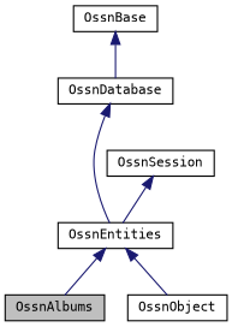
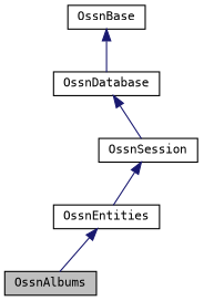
  digraph {
    fontname="DejaVu Sans Mono"
    node [color=black fillcolor=white fontname="DejaVu Sans Mono" fontsize=10 shape=record style=filled]
    edge [color=midnightblue dir=back fontname="DejaVu Sans Mono" fontsize=10 labelfontname=Helvetica labelfontsize=10 style=solid]
    n1 [fillcolor=grey75 fontcolor=black height=0.2 label=OssnAlbums width=0.4]
-   n2 [height=0.2 label=OssnObject width=0.4]
    n3 [height=0.2 label=OssnEntities width=0.4]
    n4 [height=0.2 label=OssnDatabase width=0.4]
    n5 [height=0.2 label=OssnBase width=0.4]
    n6 [height=0.2 label=OssnSession width=0.4]
    n3 -> n1
-   n3 -> n2
-   n4 -> n3
+   n4 -> n6
    n5 -> n4
    n6 -> n3
  }
